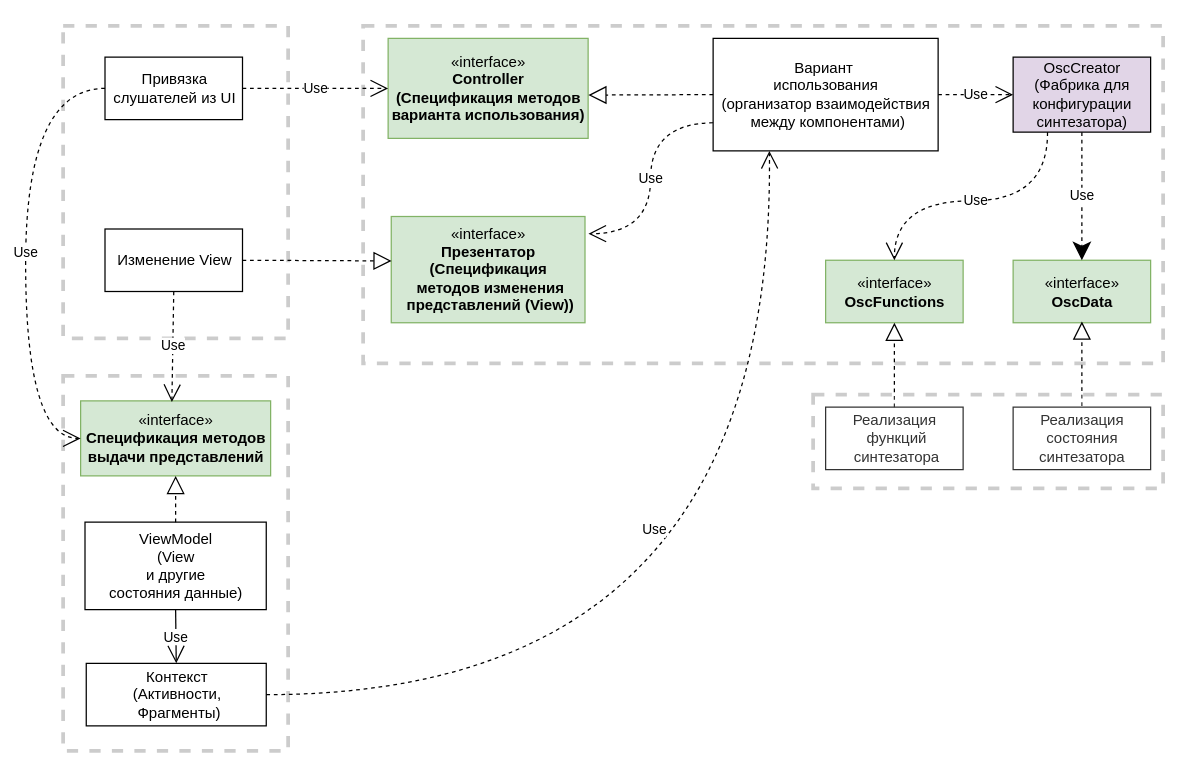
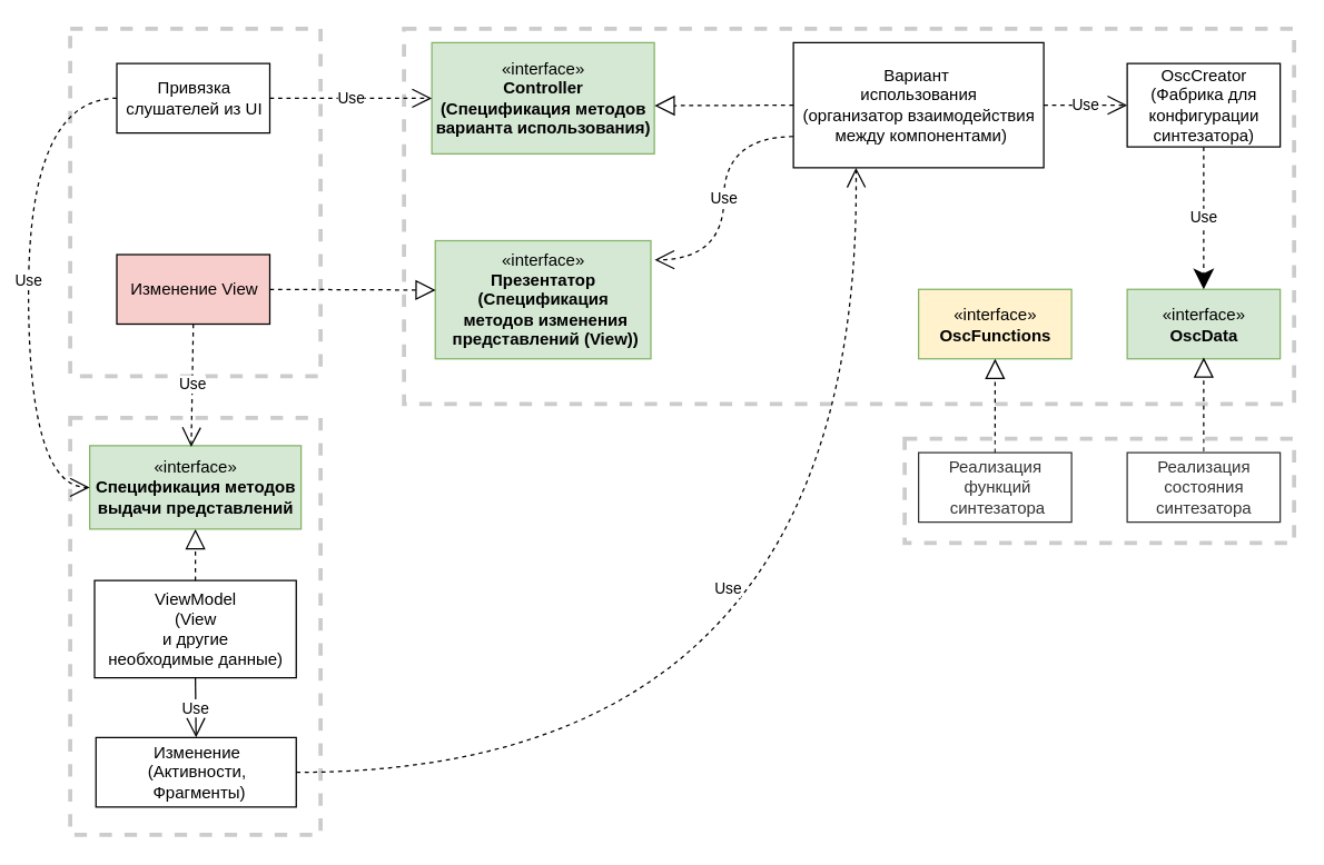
  <mxCell id="0" />
  <mxCell id="1" parent="0" />
  <mxCell id="2" value="" style="rounded=0;whiteSpace=wrap;html=1;dashed=1;strokeWidth=3;opacity=20;" vertex="1" parent="1"><mxGeometry x="290" y="20" width="640" height="270" as="geometry" /></mxCell>
  <mxCell id="3" value="" style="rounded=0;whiteSpace=wrap;html=1;dashed=1;strokeWidth=3;opacity=20;" vertex="1" parent="1"><mxGeometry x="50" y="300" width="180" height="300" as="geometry" /></mxCell>
  <mxCell id="4" value="" style="rounded=0;whiteSpace=wrap;html=1;opacity=20;dashed=1;perimeterSpacing=1;strokeWidth=3;" vertex="1" parent="1"><mxGeometry x="50" y="20" width="180" height="250" as="geometry" /></mxCell>
  <mxCell id="5" value="Привязка &lt;br&gt;слушателей из UI" style="html=1;" vertex="1" parent="1"><mxGeometry x="83.5" y="45" width="110" height="50" as="geometry" /></mxCell>
  <mxCell id="6" value="Вариант&amp;nbsp;&lt;br&gt;использования&lt;br&gt;(организатор взаимодействия&lt;br&gt;&amp;nbsp;между компонентами)" style="html=1;" vertex="1" parent="1"><mxGeometry x="570" y="30" width="180" height="90" as="geometry" /></mxCell>
  <mxCell id="7" value="«interface»&lt;br&gt;&lt;b&gt;Controller&lt;br&gt;(Спецификация методов &lt;br&gt;варианта использования)&lt;br&gt;&lt;/b&gt;" style="html=1;fillColor=#d5e8d4;strokeColor=#82b366;" vertex="1" parent="1"><mxGeometry x="310" y="30" width="160" height="80" as="geometry" /></mxCell>
  <mxCell id="8" value="" style="endArrow=block;dashed=1;endFill=0;endSize=12;html=1;exitX=0;exitY=0.5;exitDx=0;exitDy=0;entryX=1.001;entryY=0.567;entryDx=0;entryDy=0;entryPerimeter=0;" edge="1" parent="1" source="6" target="7"><mxGeometry width="160" relative="1" as="geometry"><mxPoint x="290" y="220" as="sourcePoint" /><mxPoint x="480" y="75" as="targetPoint" /><Array as="points" /></mxGeometry></mxCell>
  <mxCell id="9" value="«interface»&lt;br&gt;&lt;b&gt;Презентатор&lt;br&gt;(Спецификация&lt;br&gt;&amp;nbsp;методов&amp;nbsp;изменения&lt;br&gt;&amp;nbsp;представлений (View))&lt;br&gt;&lt;/b&gt;" style="html=1;fillColor=#d5e8d4;strokeColor=#82b366;" vertex="1" parent="1"><mxGeometry x="312.5" y="172.5" width="155" height="85" as="geometry" /></mxCell>
  <mxCell id="10" value="Use" style="endArrow=open;endSize=12;dashed=1;html=1;exitX=1;exitY=0.5;exitDx=0;exitDy=0;entryX=0;entryY=0.5;entryDx=0;entryDy=0;" edge="1" parent="1" source="5" target="7"><mxGeometry width="160" relative="1" as="geometry"><mxPoint x="90" y="150" as="sourcePoint" /><mxPoint x="250" y="150" as="targetPoint" /></mxGeometry></mxCell>
- <mxCell id="11" value="Изменение View" style="html=1;" vertex="1" parent="1"><mxGeometry x="83.5" y="182.5" width="110" height="50" as="geometry" /></mxCell>
+ <mxCell id="11" value="Изменение View" style="html=1;fillColor=#f8cecc;" vertex="1" parent="1"><mxGeometry x="83.5" y="182.5" width="110" height="50" as="geometry" /></mxCell>
  <mxCell id="12" value="" style="endArrow=block;dashed=1;endFill=0;endSize=12;html=1;exitX=1;exitY=0.5;exitDx=0;exitDy=0;entryX=0.002;entryY=0.418;entryDx=0;entryDy=0;entryPerimeter=0;" edge="1" parent="1" source="11" target="9"><mxGeometry width="160" relative="1" as="geometry"><mxPoint x="160" y="320" as="sourcePoint" /><mxPoint x="320" y="320" as="targetPoint" /></mxGeometry></mxCell>
  <mxCell id="13" value="«interface»&lt;br&gt;&lt;b&gt;Спецификация методов&lt;br&gt;выдачи представлений&lt;/b&gt;" style="html=1;fillColor=#d5e8d4;strokeColor=#82b366;" vertex="1" parent="1"><mxGeometry x="64" y="320" width="152" height="60" as="geometry" /></mxCell>
- <mxCell id="14" value="ViewModel&lt;br&gt;(View &lt;br&gt;и другие &lt;br&gt;состояния данные)" style="html=1;" vertex="1" parent="1"><mxGeometry x="67.5" y="417" width="145" height="70" as="geometry" /></mxCell>
+ <mxCell id="14" value="ViewModel&lt;br&gt;(View &lt;br&gt;и другие &lt;br&gt;необходимые данные)" style="html=1;" vertex="1" parent="1"><mxGeometry x="67.5" y="417" width="145" height="70" as="geometry" /></mxCell>
  <mxCell id="15" value="" style="endArrow=block;dashed=1;endFill=0;endSize=12;html=1;entryX=0.5;entryY=1;entryDx=0;entryDy=0;exitX=0.5;exitY=0;exitDx=0;exitDy=0;" edge="1" parent="1" source="14" target="13"><mxGeometry width="160" relative="1" as="geometry"><mxPoint x="201" y="430" as="sourcePoint" /><mxPoint x="361" y="430" as="targetPoint" /><Array as="points" /></mxGeometry></mxCell>
- <mxCell id="16" value="Контекст&lt;br&gt;(Активности,&lt;br&gt;&amp;nbsp;Фрагменты)" style="html=1;" vertex="1" parent="1"><mxGeometry x="68.5" y="530" width="144" height="50" as="geometry" /></mxCell>
+ <mxCell id="16" value="Изменение&lt;br&gt;(Активности,&lt;br&gt;&amp;nbsp;Фрагменты)" style="html=1;" vertex="1" parent="1"><mxGeometry x="68.5" y="530" width="144" height="50" as="geometry" /></mxCell>
  <mxCell id="17" value="Use" style="endArrow=open;endSize=12;dashed=0;html=1;exitX=0.5;exitY=1;exitDx=0;exitDy=0;entryX=0.5;entryY=0;entryDx=0;entryDy=0;" edge="1" parent="1" source="14" target="16"><mxGeometry width="160" relative="1" as="geometry"><mxPoint x="271" y="540" as="sourcePoint" /><mxPoint x="431" y="540" as="targetPoint" /></mxGeometry></mxCell>
  <mxCell id="18" value="Use" style="endArrow=open;endSize=12;dashed=1;html=1;exitX=0.5;exitY=1;exitDx=0;exitDy=0;" edge="1" parent="1" source="11"><mxGeometry width="160" relative="1" as="geometry"><mxPoint x="290" y="330" as="sourcePoint" /><mxPoint x="137" y="321" as="targetPoint" /></mxGeometry></mxCell>
  <mxCell id="19" value="Use" style="endArrow=open;endSize=12;dashed=1;html=1;exitX=0;exitY=0.5;exitDx=0;exitDy=0;entryX=0;entryY=0.5;entryDx=0;entryDy=0;curved=1;" edge="1" parent="1" source="5" target="13"><mxGeometry width="160" relative="1" as="geometry"><mxPoint x="10" y="120" as="sourcePoint" /><mxPoint x="170" y="120" as="targetPoint" /><Array as="points"><mxPoint x="20" y="70" /><mxPoint x="20" y="350" /></Array></mxGeometry></mxCell>
  <mxCell id="20" value="«interface»&lt;br&gt;&lt;b&gt;OscData&lt;/b&gt;" style="html=1;strokeWidth=1;fillColor=#d5e8d4;strokeColor=#82b366;" vertex="1" parent="1"><mxGeometry x="810" y="207.5" width="110" height="50" as="geometry" /></mxCell>
- <mxCell id="21" value="«interface»&lt;br&gt;&lt;b&gt;OscFunctions&lt;/b&gt;" style="html=1;strokeWidth=1;rounded=0;fillColor=#d5e8d4;strokeColor=#82b366;" vertex="1" parent="1"><mxGeometry x="660" y="207.5" width="110" height="50" as="geometry" /></mxCell>
+ <mxCell id="21" value="«interface»&lt;br&gt;&lt;b&gt;OscFunctions&lt;/b&gt;" style="html=1;strokeWidth=1;rounded=0;fillColor=#fff2cc;strokeColor=#82b366;" vertex="1" parent="1"><mxGeometry x="660" y="207.5" width="110" height="50" as="geometry" /></mxCell>
  <mxCell id="22" value="Use" style="endArrow=open;endSize=12;dashed=1;html=1;exitX=0;exitY=0.75;exitDx=0;exitDy=0;entryX=1.018;entryY=0.163;entryDx=0;entryDy=0;entryPerimeter=0;curved=1;" edge="1" parent="1" source="6" target="9"><mxGeometry width="160" relative="1" as="geometry"><mxPoint x="420" y="310" as="sourcePoint" /><mxPoint x="480" y="208" as="targetPoint" /><Array as="points"><mxPoint x="520" y="98" /><mxPoint x="520" y="186" /></Array></mxGeometry></mxCell>
  <mxCell id="23" value="Реализация&lt;br&gt;&amp;nbsp;функций&lt;br&gt;&amp;nbsp;синтезатора" style="html=1;rounded=0;strokeWidth=1;" vertex="1" parent="1"><mxGeometry x="660" y="325" width="110" height="50" as="geometry" /></mxCell>
  <mxCell id="24" value="Реализация&lt;br&gt;состояния&lt;br&gt;синтезатора" style="html=1;rounded=0;strokeWidth=1;" vertex="1" parent="1"><mxGeometry x="810" y="325" width="110" height="50" as="geometry" /></mxCell>
- <mxCell id="25" value="OscCreator&lt;br&gt;(Фабрика для&lt;br&gt;конфигурации&lt;br&gt;синтезатора)" style="html=1;rounded=0;strokeWidth=1;fillColor=#e1d5e7;" vertex="1" parent="1"><mxGeometry x="810" y="45" width="110" height="60" as="geometry" /></mxCell>
+ <mxCell id="25" value="OscCreator&lt;br&gt;(Фабрика для&lt;br&gt;конфигурации&lt;br&gt;синтезатора)" style="html=1;rounded=0;strokeWidth=1;" vertex="1" parent="1"><mxGeometry x="810" y="45" width="110" height="60" as="geometry" /></mxCell>
  <mxCell id="26" value="Use" style="endArrow=open;endSize=12;dashed=1;html=1;exitX=1;exitY=0.5;exitDx=0;exitDy=0;entryX=0;entryY=0.5;entryDx=0;entryDy=0;" edge="1" parent="1" source="6" target="25"><mxGeometry width="160" relative="1" as="geometry"><mxPoint x="760" y="140" as="sourcePoint" /><mxPoint x="920" y="140" as="targetPoint" /><Array as="points" /></mxGeometry></mxCell>
  <mxCell id="27" value="Use" style="endArrow=classic;endSize=12;dashed=1;html=1;exitX=0.5;exitY=1;exitDx=0;exitDy=0;entryX=0.5;entryY=0;entryDx=0;entryDy=0;" edge="1" parent="1" source="25" target="20"><mxGeometry width="160" relative="1" as="geometry"><mxPoint x="960" y="150" as="sourcePoint" /><mxPoint x="1120" y="150" as="targetPoint" /></mxGeometry></mxCell>
- <mxCell id="28" value="Use" style="endArrow=open;endSize=12;dashed=1;html=1;exitX=0.25;exitY=1;exitDx=0;exitDy=0;entryX=0.5;entryY=0;entryDx=0;entryDy=0;curved=1;" edge="1" parent="1" source="25" target="21"><mxGeometry width="160" relative="1" as="geometry"><mxPoint x="970" y="150" as="sourcePoint" /><mxPoint x="1130" y="150" as="targetPoint" /><Array as="points"><mxPoint x="838" y="160" /><mxPoint x="715" y="160" /></Array></mxGeometry></mxCell>
  <mxCell id="29" value="" style="endArrow=block;dashed=1;endFill=0;endSize=12;html=1;entryX=0.5;entryY=1;entryDx=0;entryDy=0;exitX=0.5;exitY=0;exitDx=0;exitDy=0;" edge="1" parent="1" source="23" target="21"><mxGeometry width="160" relative="1" as="geometry"><mxPoint x="715" y="320" as="sourcePoint" /><mxPoint x="650" y="330" as="targetPoint" /></mxGeometry></mxCell>
  <mxCell id="30" value="" style="endArrow=block;dashed=1;endFill=0;endSize=12;html=1;entryX=0.5;entryY=1;entryDx=0;entryDy=0;" edge="1" parent="1"><mxGeometry width="160" relative="1" as="geometry"><mxPoint x="865" y="324" as="sourcePoint" /><mxPoint x="865" y="256.5" as="targetPoint" /></mxGeometry></mxCell>
  <mxCell id="31" value="" style="rounded=0;whiteSpace=wrap;html=1;strokeWidth=3;dashed=1;opacity=20;" vertex="1" parent="1"><mxGeometry x="650" y="315" width="280" height="75" as="geometry" /></mxCell>
  <mxCell id="32" value="Use" style="endArrow=open;endSize=12;dashed=1;html=1;exitX=1;exitY=0.5;exitDx=0;exitDy=0;entryX=0.25;entryY=1;entryDx=0;entryDy=0;comic=0;shadow=0;curved=1;" edge="1" parent="1" source="16" target="6"><mxGeometry x="0.284" y="95" width="160" relative="1" as="geometry"><mxPoint x="220" y="560" as="sourcePoint" /><mxPoint x="380" y="560" as="targetPoint" /><Array as="points"><mxPoint x="620" y="555" /></Array><mxPoint as="offset" /></mxGeometry></mxCell>
